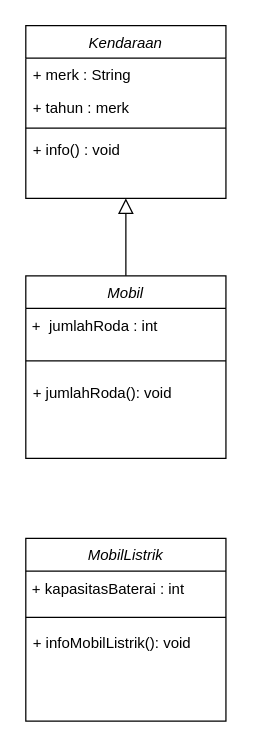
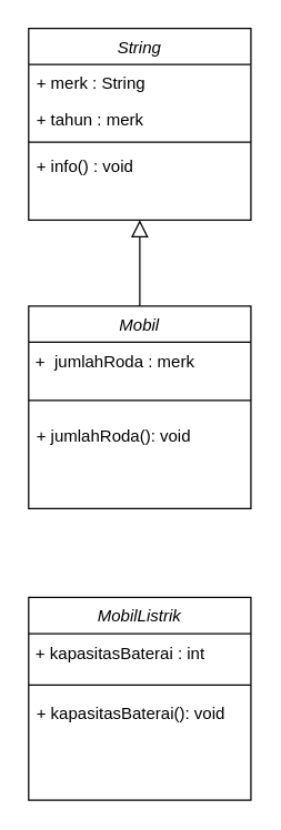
  <mxCell id="0" />
  <mxCell id="1" parent="0" />
- <mxCell id="2" value="Kendaraan&#10;" style="swimlane;fontStyle=2;align=center;verticalAlign=top;childLayout=stackLayout;horizontal=1;startSize=26;horizontalStack=0;resizeParent=1;resizeLast=0;collapsible=1;marginBottom=0;rounded=0;shadow=0;strokeWidth=1;" vertex="1" parent="1"><mxGeometry x="20" y="20" width="160" height="138" as="geometry"><mxRectangle x="230" y="140" width="160" height="26" as="alternateBounds" /></mxGeometry></mxCell>
+ <mxCell id="2" value="String&#10;" style="swimlane;fontStyle=2;align=center;verticalAlign=top;childLayout=stackLayout;horizontal=1;startSize=26;horizontalStack=0;resizeParent=1;resizeLast=0;collapsible=1;marginBottom=0;rounded=0;shadow=0;strokeWidth=1;" vertex="1" parent="1"><mxGeometry x="20" y="20" width="160" height="138" as="geometry"><mxRectangle x="230" y="140" width="160" height="26" as="alternateBounds" /></mxGeometry></mxCell>
  <mxCell id="3" value="+ merk : String" style="text;align=left;verticalAlign=top;spacingLeft=4;spacingRight=4;overflow=hidden;rotatable=0;points=[[0,0.5],[1,0.5]];portConstraint=eastwest;" vertex="1" parent="2"><mxGeometry y="26" width="160" height="26" as="geometry" /></mxCell>
  <mxCell id="4" value="+ tahun : merk" style="text;align=left;verticalAlign=top;spacingLeft=4;spacingRight=4;overflow=hidden;rotatable=0;points=[[0,0.5],[1,0.5]];portConstraint=eastwest;" vertex="1" parent="2"><mxGeometry y="52" width="160" height="26" as="geometry" /></mxCell>
  <mxCell id="5" value="" style="line;html=1;strokeWidth=1;align=left;verticalAlign=middle;spacingTop=-1;spacingLeft=3;spacingRight=3;rotatable=0;labelPosition=right;points=[];portConstraint=eastwest;" vertex="1" parent="2"><mxGeometry y="78" width="160" height="8" as="geometry" /></mxCell>
  <mxCell id="6" value="+ info() : void" style="text;align=left;verticalAlign=top;spacingLeft=4;spacingRight=4;overflow=hidden;rotatable=0;points=[[0,0.5],[1,0.5]];portConstraint=eastwest;" vertex="1" parent="2"><mxGeometry y="86" width="160" height="26" as="geometry" /></mxCell>
  <mxCell id="7" value="Mobil" style="swimlane;fontStyle=2;align=center;verticalAlign=top;childLayout=stackLayout;horizontal=1;startSize=26;horizontalStack=0;resizeParent=1;resizeLast=0;collapsible=1;marginBottom=0;rounded=0;shadow=0;strokeWidth=1;" vertex="1" parent="1"><mxGeometry x="20" y="220" width="160" height="146" as="geometry"><mxRectangle x="230" y="140" width="160" height="26" as="alternateBounds" /></mxGeometry></mxCell>
- <mxCell id="8" value="&amp;nbsp;+&amp;nbsp; jumlahRoda : int" style="text;html=1;align=left;verticalAlign=middle;resizable=0;points=[];autosize=1;strokeColor=none;fillColor=none;" vertex="1" parent="7"><mxGeometry y="26" width="160" height="30" as="geometry" /></mxCell>
+ <mxCell id="8" value="&amp;nbsp;+&amp;nbsp; jumlahRoda : merk" style="text;html=1;align=left;verticalAlign=middle;resizable=0;points=[];autosize=1;strokeColor=none;fillColor=none;" vertex="1" parent="7"><mxGeometry y="26" width="160" height="30" as="geometry" /></mxCell>
  <mxCell id="9" value="" style="line;html=1;strokeWidth=1;align=left;verticalAlign=middle;spacingTop=-1;spacingLeft=3;spacingRight=3;rotatable=0;labelPosition=right;points=[];portConstraint=eastwest;" vertex="1" parent="7"><mxGeometry y="56" width="160" height="24" as="geometry" /></mxCell>
  <mxCell id="10" value="+ jumlahRoda(): void" style="text;align=left;verticalAlign=top;spacingLeft=4;spacingRight=4;overflow=hidden;rotatable=0;points=[[0,0.5],[1,0.5]];portConstraint=eastwest;" vertex="1" parent="7"><mxGeometry y="80" width="160" height="26" as="geometry" /></mxCell>
  <mxCell id="11" value="" style="endArrow=block;endSize=10;endFill=0;shadow=0;strokeWidth=1;rounded=0;curved=0;edgeStyle=elbowEdgeStyle;elbow=vertical;exitX=0.5;exitY=0;exitDx=0;exitDy=0;" edge="1" parent="1" source="7"><mxGeometry width="160" relative="1" as="geometry"><mxPoint x="210" y="260" as="sourcePoint" /><mxPoint x="100" y="158" as="targetPoint" /></mxGeometry></mxCell>
  <mxCell id="12" value="MobilListrik" style="swimlane;fontStyle=2;align=center;verticalAlign=top;childLayout=stackLayout;horizontal=1;startSize=26;horizontalStack=0;resizeParent=1;resizeLast=0;collapsible=1;marginBottom=0;rounded=0;shadow=0;strokeWidth=1;" vertex="1" parent="1"><mxGeometry x="20" y="430" width="160" height="146" as="geometry"><mxRectangle x="230" y="140" width="160" height="26" as="alternateBounds" /></mxGeometry></mxCell>
  <mxCell id="13" value="&amp;nbsp;+ kapasitasBaterai : int" style="text;html=1;align=left;verticalAlign=middle;resizable=0;points=[];autosize=1;strokeColor=none;fillColor=none;" vertex="1" parent="12"><mxGeometry y="26" width="160" height="30" as="geometry" /></mxCell>
  <mxCell id="14" value="" style="line;html=1;strokeWidth=1;align=left;verticalAlign=middle;spacingTop=-1;spacingLeft=3;spacingRight=3;rotatable=0;labelPosition=right;points=[];portConstraint=eastwest;" vertex="1" parent="12"><mxGeometry y="56" width="160" height="14" as="geometry" /></mxCell>
- <mxCell id="15" value="+ infoMobilListrik(): void " style="text;align=left;verticalAlign=top;spacingLeft=4;spacingRight=4;overflow=hidden;rotatable=0;points=[[0,0.5],[1,0.5]];portConstraint=eastwest;" vertex="1" parent="12"><mxGeometry y="70" width="160" height="26" as="geometry" /></mxCell>
+ <mxCell id="15" value="+ kapasitasBaterai(): void " style="text;align=left;verticalAlign=top;spacingLeft=4;spacingRight=4;overflow=hidden;rotatable=0;points=[[0,0.5],[1,0.5]];portConstraint=eastwest;" vertex="1" parent="12"><mxGeometry y="70" width="160" height="26" as="geometry" /></mxCell>
